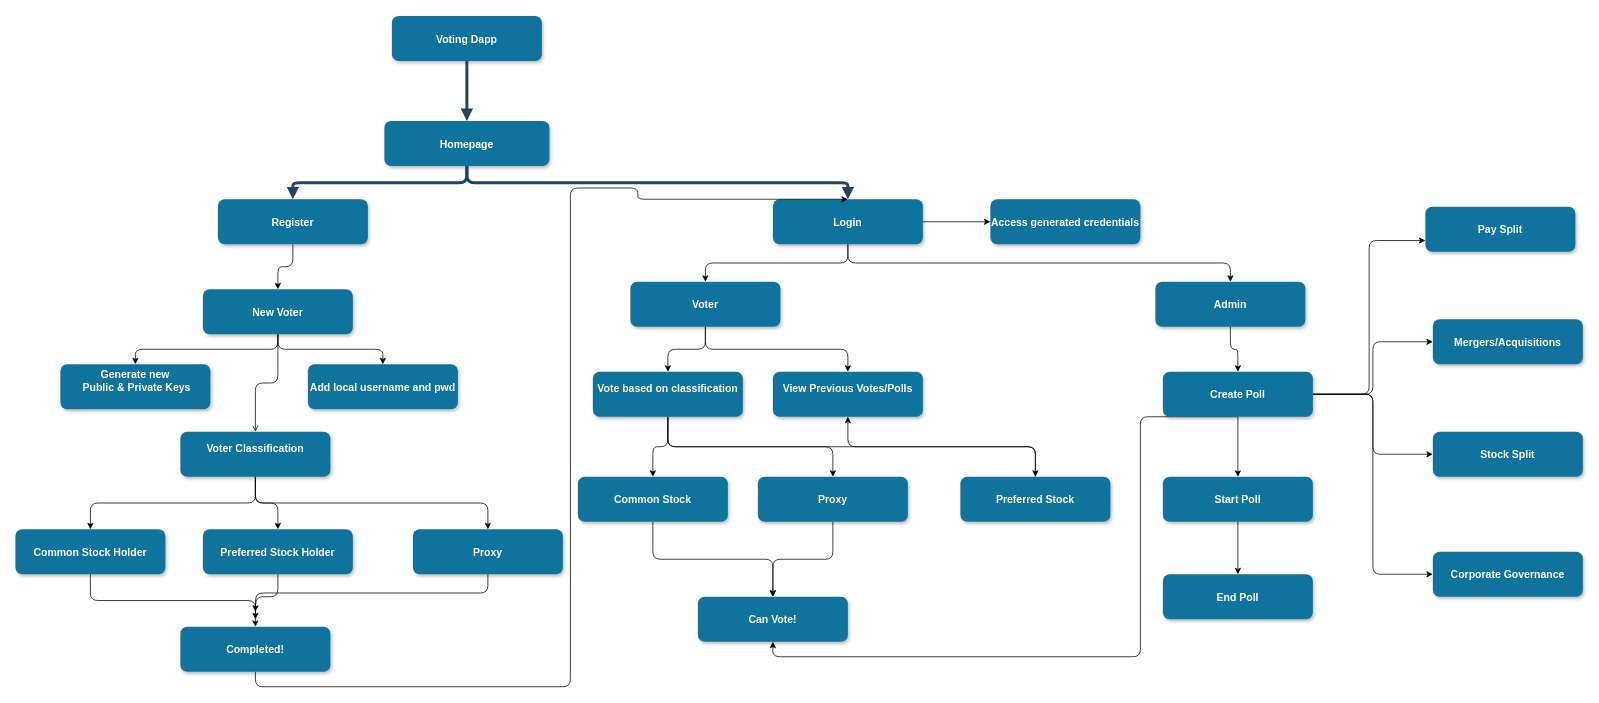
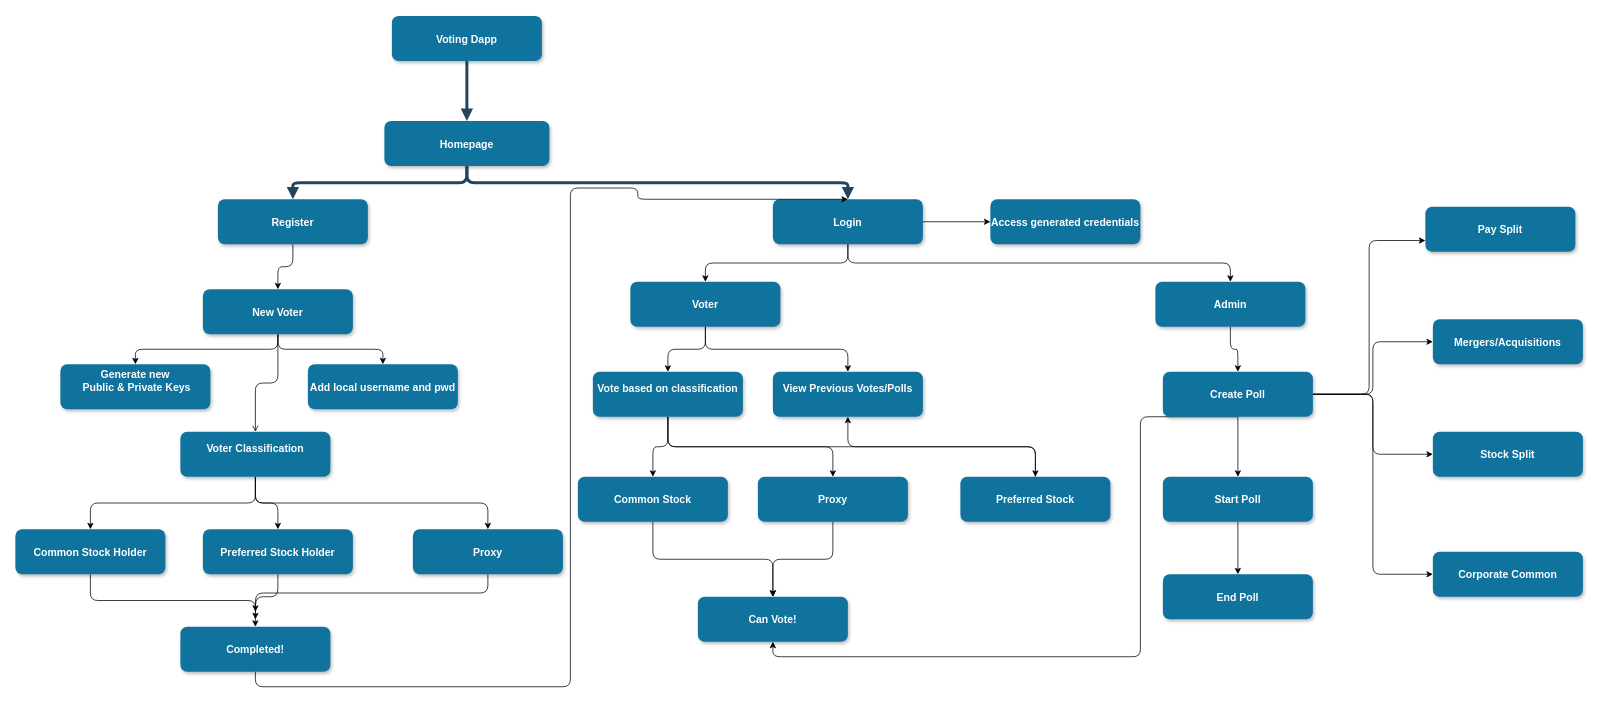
  <mxCell id="0" />
  <mxCell id="1" parent="0" />
  <mxCell id="2" value="Voting Dapp" style="rounded=1;fillColor=#10739E;strokeColor=none;shadow=1;gradientColor=none;fontStyle=1;fontColor=#FFFFFF;fontSize=14;" parent="1" vertex="1"><mxGeometry x="522" y="20.5" width="200" height="60" as="geometry" /></mxCell>
  <mxCell id="3" value="Homepage" style="rounded=1;fillColor=#10739E;strokeColor=none;shadow=1;gradientColor=none;fontStyle=1;fontColor=#FFFFFF;fontSize=14;" parent="1" vertex="1"><mxGeometry x="512" y="160.5" width="220" height="60" as="geometry" /></mxCell>
  <mxCell id="4" style="edgeStyle=orthogonalEdgeStyle;rounded=1;orthogonalLoop=1;jettySize=auto;html=1;exitX=0.5;exitY=1;exitDx=0;exitDy=0;entryX=0.5;entryY=0;entryDx=0;entryDy=0;" parent="1" source="5" target="16" edge="1"><mxGeometry relative="1" as="geometry" /></mxCell>
  <mxCell id="5" value="Register" style="rounded=1;fillColor=#10739E;strokeColor=none;shadow=1;gradientColor=none;fontStyle=1;fontColor=#FFFFFF;fontSize=14;" parent="1" vertex="1"><mxGeometry x="290" y="265" width="200" height="60" as="geometry" /></mxCell>
  <mxCell id="6" style="edgeStyle=orthogonalEdgeStyle;rounded=1;orthogonalLoop=1;jettySize=auto;html=1;exitX=0.5;exitY=1;exitDx=0;exitDy=0;entryX=0.5;entryY=0;entryDx=0;entryDy=0;strokeColor=#000000;" parent="1" source="9" target="33" edge="1"><mxGeometry relative="1" as="geometry" /></mxCell>
  <mxCell id="7" style="edgeStyle=orthogonalEdgeStyle;rounded=1;orthogonalLoop=1;jettySize=auto;html=1;exitX=0.5;exitY=1;exitDx=0;exitDy=0;entryX=0.5;entryY=0;entryDx=0;entryDy=0;strokeColor=#000000;" parent="1" source="9" target="35" edge="1"><mxGeometry relative="1" as="geometry" /></mxCell>
  <mxCell id="8" style="edgeStyle=orthogonalEdgeStyle;rounded=0;orthogonalLoop=1;jettySize=auto;html=1;exitX=1;exitY=0.5;exitDx=0;exitDy=0;entryX=0;entryY=0.5;entryDx=0;entryDy=0;" edge="1" parent="1" source="9" target="62"><mxGeometry relative="1" as="geometry" /></mxCell>
  <mxCell id="9" value="Login" style="rounded=1;fillColor=#10739E;strokeColor=none;shadow=1;gradientColor=none;fontStyle=1;fontColor=#FFFFFF;fontSize=14;" parent="1" vertex="1"><mxGeometry x="1030" y="265" width="200" height="60" as="geometry" /></mxCell>
  <mxCell id="10" value="" style="edgeStyle=elbowEdgeStyle;elbow=vertical;strokeWidth=4;endArrow=block;endFill=1;fontStyle=1;strokeColor=#23445D;" parent="1" source="2" target="3" edge="1"><mxGeometry x="22" y="165.5" width="100" height="100" as="geometry"><mxPoint x="-128" y="80.5" as="sourcePoint" /><mxPoint x="-28" y="-19.5" as="targetPoint" /></mxGeometry></mxCell>
  <mxCell id="11" value="" style="edgeStyle=elbowEdgeStyle;elbow=vertical;strokeWidth=4;endArrow=block;endFill=1;fontStyle=1;strokeColor=#23445D;" parent="1" source="3" target="5" edge="1"><mxGeometry x="22" y="165.5" width="100" height="100" as="geometry"><mxPoint x="-128" y="80.5" as="sourcePoint" /><mxPoint x="-28" y="-19.5" as="targetPoint" /></mxGeometry></mxCell>
  <mxCell id="12" value="" style="edgeStyle=elbowEdgeStyle;elbow=vertical;strokeWidth=4;endArrow=block;endFill=1;fontStyle=1;strokeColor=#23445D;" parent="1" source="3" target="9" edge="1"><mxGeometry x="22" y="165.5" width="100" height="100" as="geometry"><mxPoint x="-128" y="80.5" as="sourcePoint" /><mxPoint x="-28" y="-19.5" as="targetPoint" /></mxGeometry></mxCell>
  <mxCell id="13" style="edgeStyle=orthogonalEdgeStyle;rounded=1;orthogonalLoop=1;jettySize=auto;html=1;exitX=0.5;exitY=1;exitDx=0;exitDy=0;strokeColor=#000000;" parent="1" source="16" target="17" edge="1"><mxGeometry relative="1" as="geometry" /></mxCell>
  <mxCell id="14" style="edgeStyle=orthogonalEdgeStyle;rounded=1;orthogonalLoop=1;jettySize=auto;html=1;exitX=0.5;exitY=1;exitDx=0;exitDy=0;entryX=0.5;entryY=0;entryDx=0;entryDy=0;strokeColor=#000000;" parent="1" source="16" target="18" edge="1"><mxGeometry relative="1" as="geometry" /></mxCell>
  <mxCell id="15" style="edgeStyle=orthogonalEdgeStyle;rounded=1;orthogonalLoop=1;jettySize=auto;html=1;exitX=0.5;exitY=1;exitDx=0;exitDy=0;strokeColor=#000000;endArrow=open;" parent="1" source="16" target="22" edge="1"><mxGeometry relative="1" as="geometry" /></mxCell>
  <mxCell id="16" value="New Voter" style="rounded=1;fillColor=#10739E;strokeColor=none;shadow=1;gradientColor=none;fontStyle=1;fontColor=#FFFFFF;fontSize=14;" parent="1" vertex="1"><mxGeometry x="270" y="385" width="200" height="60" as="geometry" /></mxCell>
  <mxCell id="17" value="Generate new&#10; Public &amp; Private Keys&#10;" style="rounded=1;fillColor=#10739E;strokeColor=none;shadow=1;gradientColor=none;fontStyle=1;fontColor=#FFFFFF;fontSize=14;" parent="1" vertex="1"><mxGeometry x="80" y="485" width="200" height="60" as="geometry" /></mxCell>
  <mxCell id="18" value="Add local username and pwd" style="rounded=1;fillColor=#10739E;strokeColor=none;shadow=1;gradientColor=none;fontStyle=1;fontColor=#FFFFFF;fontSize=14;" parent="1" vertex="1"><mxGeometry x="410" y="485" width="200" height="60" as="geometry" /></mxCell>
  <mxCell id="19" style="edgeStyle=orthogonalEdgeStyle;rounded=1;orthogonalLoop=1;jettySize=auto;html=1;exitX=0.5;exitY=1;exitDx=0;exitDy=0;entryX=0.5;entryY=0;entryDx=0;entryDy=0;strokeColor=#000000;" parent="1" source="22" target="24" edge="1"><mxGeometry relative="1" as="geometry" /></mxCell>
  <mxCell id="20" style="edgeStyle=orthogonalEdgeStyle;rounded=1;orthogonalLoop=1;jettySize=auto;html=1;exitX=0.5;exitY=1;exitDx=0;exitDy=0;entryX=0.5;entryY=0;entryDx=0;entryDy=0;strokeColor=#000000;" parent="1" source="22" target="26" edge="1"><mxGeometry relative="1" as="geometry" /></mxCell>
  <mxCell id="21" style="edgeStyle=orthogonalEdgeStyle;rounded=1;orthogonalLoop=1;jettySize=auto;html=1;exitX=0.5;exitY=1;exitDx=0;exitDy=0;entryX=0.5;entryY=0;entryDx=0;entryDy=0;strokeColor=#000000;" parent="1" source="22" target="28" edge="1"><mxGeometry relative="1" as="geometry" /></mxCell>
  <mxCell id="22" value="Voter Classification&#10;" style="rounded=1;fillColor=#10739E;strokeColor=none;shadow=1;gradientColor=none;fontStyle=1;fontColor=#FFFFFF;fontSize=14;" parent="1" vertex="1"><mxGeometry x="240" y="575" width="200" height="60" as="geometry" /></mxCell>
  <mxCell id="23" style="edgeStyle=orthogonalEdgeStyle;rounded=1;orthogonalLoop=1;jettySize=auto;html=1;exitX=0.5;exitY=1;exitDx=0;exitDy=0;strokeColor=#000000;" parent="1" source="24" target="30" edge="1"><mxGeometry relative="1" as="geometry" /></mxCell>
  <mxCell id="24" value="Common Stock Holder" style="rounded=1;fillColor=#10739E;strokeColor=none;shadow=1;gradientColor=none;fontStyle=1;fontColor=#FFFFFF;fontSize=14;" parent="1" vertex="1"><mxGeometry x="20" y="705" width="200" height="60" as="geometry" /></mxCell>
  <mxCell id="25" style="edgeStyle=orthogonalEdgeStyle;rounded=1;orthogonalLoop=1;jettySize=auto;html=1;exitX=0.5;exitY=1;exitDx=0;exitDy=0;strokeColor=#000000;" parent="1" source="26" edge="1"><mxGeometry relative="1" as="geometry"><mxPoint x="340" y="825" as="targetPoint" /></mxGeometry></mxCell>
  <mxCell id="26" value="Preferred Stock Holder" style="rounded=1;fillColor=#10739E;strokeColor=none;shadow=1;gradientColor=none;fontStyle=1;fontColor=#FFFFFF;fontSize=14;" parent="1" vertex="1"><mxGeometry x="270" y="705" width="200" height="60" as="geometry" /></mxCell>
  <mxCell id="27" style="edgeStyle=orthogonalEdgeStyle;rounded=1;orthogonalLoop=1;jettySize=auto;html=1;exitX=0.5;exitY=1;exitDx=0;exitDy=0;strokeColor=#000000;" parent="1" source="28" edge="1"><mxGeometry relative="1" as="geometry"><mxPoint x="340" y="815" as="targetPoint" /></mxGeometry></mxCell>
  <mxCell id="28" value="Proxy" style="rounded=1;fillColor=#10739E;strokeColor=none;shadow=1;gradientColor=none;fontStyle=1;fontColor=#FFFFFF;fontSize=14;" parent="1" vertex="1"><mxGeometry x="550" y="705" width="200" height="60" as="geometry" /></mxCell>
  <mxCell id="29" style="edgeStyle=orthogonalEdgeStyle;rounded=1;orthogonalLoop=1;jettySize=auto;html=1;exitX=0.5;exitY=1;exitDx=0;exitDy=0;entryX=0.5;entryY=0;entryDx=0;entryDy=0;strokeColor=#000000;" parent="1" source="30" target="9" edge="1"><mxGeometry relative="1" as="geometry"><Array as="points"><mxPoint x="340" y="915" /><mxPoint x="760" y="915" /><mxPoint x="760" y="250" /><mxPoint x="850" y="250" /></Array></mxGeometry></mxCell>
  <mxCell id="30" value="Completed!" style="rounded=1;fillColor=#10739E;strokeColor=none;shadow=1;gradientColor=none;fontStyle=1;fontColor=#FFFFFF;fontSize=14;" parent="1" vertex="1"><mxGeometry x="240" y="835" width="200" height="60" as="geometry" /></mxCell>
  <mxCell id="31" style="edgeStyle=orthogonalEdgeStyle;rounded=1;orthogonalLoop=1;jettySize=auto;html=1;exitX=0.5;exitY=1;exitDx=0;exitDy=0;entryX=0.5;entryY=0;entryDx=0;entryDy=0;strokeColor=#000000;" parent="1" source="33" target="40" edge="1"><mxGeometry relative="1" as="geometry" /></mxCell>
  <mxCell id="32" style="edgeStyle=orthogonalEdgeStyle;rounded=1;orthogonalLoop=1;jettySize=auto;html=1;exitX=0.5;exitY=1;exitDx=0;exitDy=0;entryX=0.5;entryY=0;entryDx=0;entryDy=0;strokeColor=#000000;" parent="1" source="33" target="36" edge="1"><mxGeometry relative="1" as="geometry" /></mxCell>
  <mxCell id="33" value="Voter" style="rounded=1;fillColor=#10739E;strokeColor=none;shadow=1;gradientColor=none;fontStyle=1;fontColor=#FFFFFF;fontSize=14;" parent="1" vertex="1"><mxGeometry x="840" y="375" width="200" height="60" as="geometry" /></mxCell>
  <mxCell id="34" style="edgeStyle=orthogonalEdgeStyle;rounded=1;orthogonalLoop=1;jettySize=auto;html=1;exitX=0.5;exitY=1;exitDx=0;exitDy=0;entryX=0.5;entryY=0;entryDx=0;entryDy=0;strokeColor=#000000;" parent="1" source="35" target="54" edge="1"><mxGeometry relative="1" as="geometry" /></mxCell>
  <mxCell id="35" value="Admin" style="rounded=1;fillColor=#10739E;strokeColor=none;shadow=1;gradientColor=none;fontStyle=1;fontColor=#FFFFFF;fontSize=14;" parent="1" vertex="1"><mxGeometry x="1540" y="375" width="200" height="60" as="geometry" /></mxCell>
  <mxCell id="36" value="View Previous Votes/Polls&#10;" style="rounded=1;fillColor=#10739E;strokeColor=none;shadow=1;gradientColor=none;fontStyle=1;fontColor=#FFFFFF;fontSize=14;" parent="1" vertex="1"><mxGeometry x="1030" y="495" width="200" height="60" as="geometry" /></mxCell>
  <mxCell id="37" style="edgeStyle=orthogonalEdgeStyle;rounded=1;orthogonalLoop=1;jettySize=auto;html=1;exitX=0.5;exitY=1;exitDx=0;exitDy=0;entryX=0.5;entryY=0;entryDx=0;entryDy=0;strokeColor=#000000;" parent="1" source="40" target="46" edge="1"><mxGeometry relative="1" as="geometry" /></mxCell>
  <mxCell id="38" style="edgeStyle=orthogonalEdgeStyle;rounded=1;orthogonalLoop=1;jettySize=auto;html=1;exitX=0.5;exitY=1;exitDx=0;exitDy=0;entryX=0.5;entryY=0;entryDx=0;entryDy=0;strokeColor=#000000;" parent="1" source="40" target="44" edge="1"><mxGeometry relative="1" as="geometry" /></mxCell>
  <mxCell id="39" style="edgeStyle=orthogonalEdgeStyle;rounded=1;orthogonalLoop=1;jettySize=auto;html=1;exitX=0.5;exitY=1;exitDx=0;exitDy=0;strokeColor=#000000;" parent="1" source="40" target="42" edge="1"><mxGeometry relative="1" as="geometry" /></mxCell>
  <mxCell id="40" value="Vote based on classification&#10;" style="rounded=1;fillColor=#10739E;strokeColor=none;shadow=1;gradientColor=none;fontStyle=1;fontColor=#FFFFFF;fontSize=14;" parent="1" vertex="1"><mxGeometry x="790" y="495" width="200" height="60" as="geometry" /></mxCell>
  <mxCell id="41" style="edgeStyle=orthogonalEdgeStyle;rounded=1;orthogonalLoop=1;jettySize=auto;html=1;exitX=0.5;exitY=0;exitDx=0;exitDy=0;entryX=0.5;entryY=1;entryDx=0;entryDy=0;strokeColor=#000000;" parent="1" source="42" target="36" edge="1"><mxGeometry relative="1" as="geometry" /></mxCell>
  <mxCell id="42" value="Preferred Stock" style="rounded=1;fillColor=#10739E;strokeColor=none;shadow=1;gradientColor=none;fontStyle=1;fontColor=#FFFFFF;fontSize=14;" parent="1" vertex="1"><mxGeometry x="1280" y="635" width="200" height="60" as="geometry" /></mxCell>
  <mxCell id="43" style="edgeStyle=orthogonalEdgeStyle;rounded=1;orthogonalLoop=1;jettySize=auto;html=1;exitX=0.5;exitY=1;exitDx=0;exitDy=0;entryX=0.5;entryY=0;entryDx=0;entryDy=0;strokeColor=#000000;" parent="1" source="44" target="47" edge="1"><mxGeometry relative="1" as="geometry" /></mxCell>
  <mxCell id="44" value="Proxy" style="rounded=1;fillColor=#10739E;strokeColor=none;shadow=1;gradientColor=none;fontStyle=1;fontColor=#FFFFFF;fontSize=14;" parent="1" vertex="1"><mxGeometry x="1010" y="635" width="200" height="60" as="geometry" /></mxCell>
  <mxCell id="45" style="edgeStyle=orthogonalEdgeStyle;rounded=1;orthogonalLoop=1;jettySize=auto;html=1;exitX=0.5;exitY=1;exitDx=0;exitDy=0;entryX=0.5;entryY=0;entryDx=0;entryDy=0;strokeColor=#000000;" parent="1" source="46" target="47" edge="1"><mxGeometry relative="1" as="geometry" /></mxCell>
  <mxCell id="46" value="Common Stock" style="rounded=1;fillColor=#10739E;strokeColor=none;shadow=1;gradientColor=none;fontStyle=1;fontColor=#FFFFFF;fontSize=14;" parent="1" vertex="1"><mxGeometry x="770" y="635" width="200" height="60" as="geometry" /></mxCell>
  <mxCell id="47" value="Can Vote!" style="rounded=1;fillColor=#10739E;strokeColor=none;shadow=1;gradientColor=none;fontStyle=1;fontColor=#FFFFFF;fontSize=14;" parent="1" vertex="1"><mxGeometry x="930" y="795" width="200" height="60" as="geometry" /></mxCell>
  <mxCell id="48" style="edgeStyle=orthogonalEdgeStyle;rounded=1;orthogonalLoop=1;jettySize=auto;html=1;exitX=1;exitY=0.5;exitDx=0;exitDy=0;entryX=0;entryY=0.75;entryDx=0;entryDy=0;strokeColor=#000000;" parent="1" source="54" target="55" edge="1"><mxGeometry relative="1" as="geometry" /></mxCell>
  <mxCell id="49" style="edgeStyle=orthogonalEdgeStyle;rounded=1;orthogonalLoop=1;jettySize=auto;html=1;exitX=1;exitY=0.5;exitDx=0;exitDy=0;entryX=0;entryY=0.5;entryDx=0;entryDy=0;strokeColor=#000000;" parent="1" source="54" target="56" edge="1"><mxGeometry relative="1" as="geometry" /></mxCell>
  <mxCell id="50" style="edgeStyle=orthogonalEdgeStyle;rounded=1;orthogonalLoop=1;jettySize=auto;html=1;exitX=1;exitY=0.5;exitDx=0;exitDy=0;entryX=0;entryY=0.5;entryDx=0;entryDy=0;strokeColor=#000000;" parent="1" source="54" target="57" edge="1"><mxGeometry relative="1" as="geometry" /></mxCell>
  <mxCell id="51" style="edgeStyle=orthogonalEdgeStyle;rounded=1;orthogonalLoop=1;jettySize=auto;html=1;exitX=1;exitY=0.5;exitDx=0;exitDy=0;entryX=0;entryY=0.5;entryDx=0;entryDy=0;strokeColor=#000000;" parent="1" source="54" target="58" edge="1"><mxGeometry relative="1" as="geometry" /></mxCell>
  <mxCell id="52" style="edgeStyle=orthogonalEdgeStyle;rounded=1;orthogonalLoop=1;jettySize=auto;html=1;exitX=0.5;exitY=1;exitDx=0;exitDy=0;entryX=0.5;entryY=1;entryDx=0;entryDy=0;strokeColor=#000000;" parent="1" source="54" target="47" edge="1"><mxGeometry relative="1" as="geometry"><Array as="points"><mxPoint x="1520" y="555" /><mxPoint x="1520" y="875" /><mxPoint x="1030" y="875" /></Array></mxGeometry></mxCell>
  <mxCell id="53" style="edgeStyle=orthogonalEdgeStyle;rounded=1;orthogonalLoop=1;jettySize=auto;html=1;exitX=0.5;exitY=1;exitDx=0;exitDy=0;entryX=0.5;entryY=0;entryDx=0;entryDy=0;strokeColor=#000000;" parent="1" source="54" target="60" edge="1"><mxGeometry relative="1" as="geometry" /></mxCell>
  <mxCell id="54" value="Create Poll" style="rounded=1;fillColor=#10739E;strokeColor=none;shadow=1;gradientColor=none;fontStyle=1;fontColor=#FFFFFF;fontSize=14;" parent="1" vertex="1"><mxGeometry x="1550" y="495" width="200" height="60" as="geometry" /></mxCell>
  <mxCell id="55" value="Pay Split" style="rounded=1;fillColor=#10739E;strokeColor=none;shadow=1;gradientColor=none;fontStyle=1;fontColor=#FFFFFF;fontSize=14;" parent="1" vertex="1"><mxGeometry x="1900" y="275" width="200" height="60" as="geometry" /></mxCell>
  <mxCell id="56" value="Mergers/Acquisitions" style="rounded=1;fillColor=#10739E;strokeColor=none;shadow=1;gradientColor=none;fontStyle=1;fontColor=#FFFFFF;fontSize=14;" parent="1" vertex="1"><mxGeometry x="1910" y="425" width="200" height="60" as="geometry" /></mxCell>
  <mxCell id="57" value="Stock Split" style="rounded=1;fillColor=#10739E;strokeColor=none;shadow=1;gradientColor=none;fontStyle=1;fontColor=#FFFFFF;fontSize=14;" parent="1" vertex="1"><mxGeometry x="1910" y="575" width="200" height="60" as="geometry" /></mxCell>
- <mxCell id="58" value="Corporate Governance" style="rounded=1;fillColor=#10739E;strokeColor=none;shadow=1;gradientColor=none;fontStyle=1;fontColor=#FFFFFF;fontSize=14;" parent="1" vertex="1"><mxGeometry x="1910" y="735" width="200" height="60" as="geometry" /></mxCell>
+ <mxCell id="58" value="Corporate Common" style="rounded=1;fillColor=#10739E;strokeColor=none;shadow=1;gradientColor=none;fontStyle=1;fontColor=#FFFFFF;fontSize=14;" parent="1" vertex="1"><mxGeometry x="1910" y="735" width="200" height="60" as="geometry" /></mxCell>
  <mxCell id="59" style="edgeStyle=orthogonalEdgeStyle;rounded=1;orthogonalLoop=1;jettySize=auto;html=1;exitX=0.5;exitY=1;exitDx=0;exitDy=0;strokeColor=#000000;" parent="1" source="60" target="61" edge="1"><mxGeometry relative="1" as="geometry" /></mxCell>
  <mxCell id="60" value="Start Poll" style="rounded=1;fillColor=#10739E;strokeColor=none;shadow=1;gradientColor=none;fontStyle=1;fontColor=#FFFFFF;fontSize=14;" parent="1" vertex="1"><mxGeometry x="1550" y="635" width="200" height="60" as="geometry" /></mxCell>
  <mxCell id="61" value="End Poll" style="rounded=1;fillColor=#10739E;strokeColor=none;shadow=1;gradientColor=none;fontStyle=1;fontColor=#FFFFFF;fontSize=14;" parent="1" vertex="1"><mxGeometry x="1550" y="765" width="200" height="60" as="geometry" /></mxCell>
  <mxCell id="62" value="Access generated credentials" style="rounded=1;fillColor=#10739E;strokeColor=none;shadow=1;gradientColor=none;fontStyle=1;fontColor=#FFFFFF;fontSize=14;" vertex="1" parent="1"><mxGeometry x="1320" y="265" width="200" height="60" as="geometry" /></mxCell>
